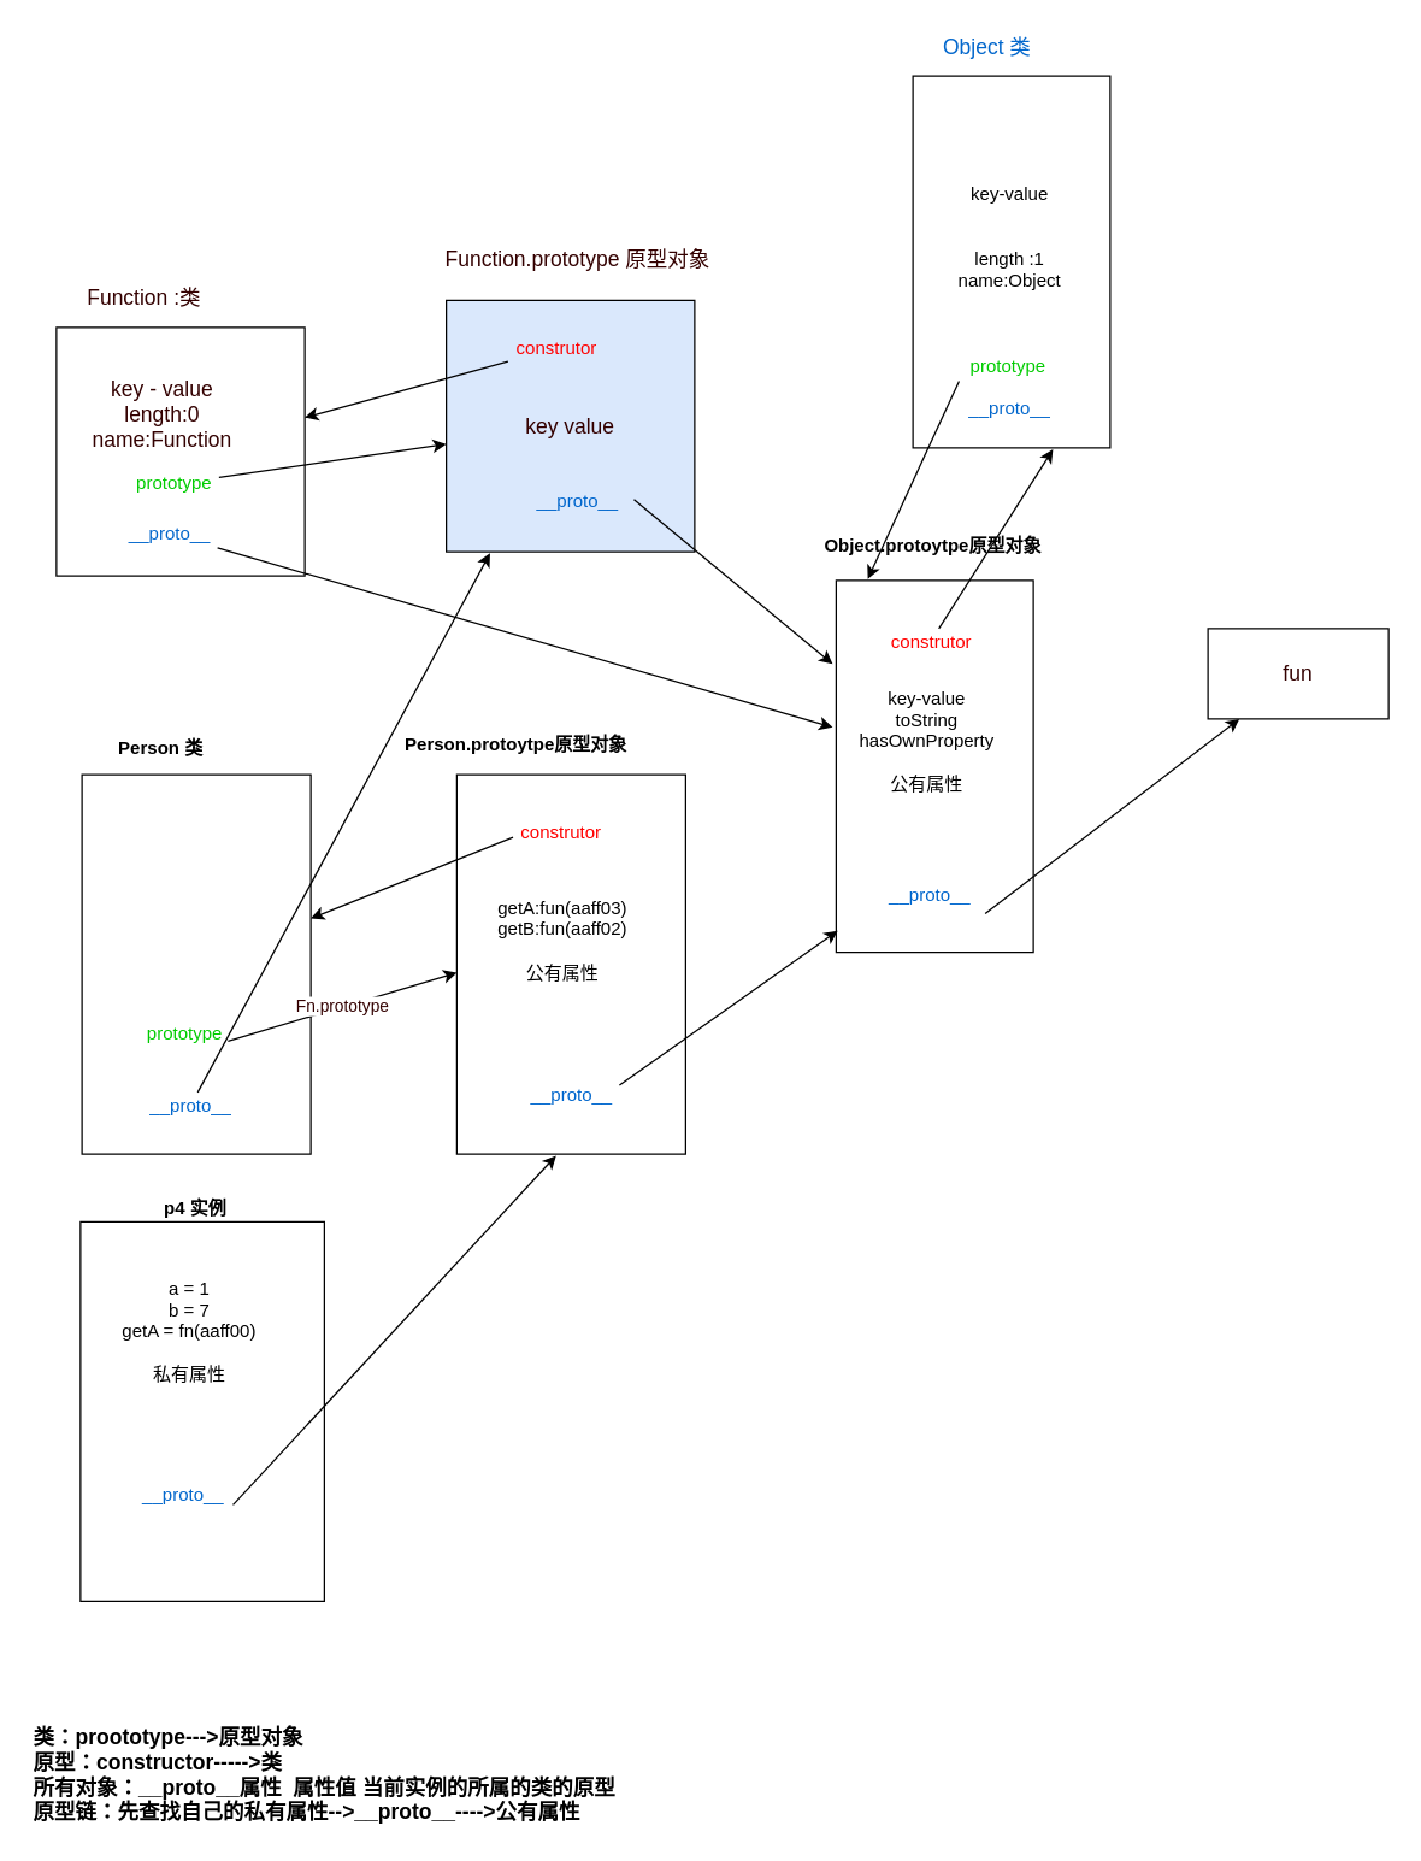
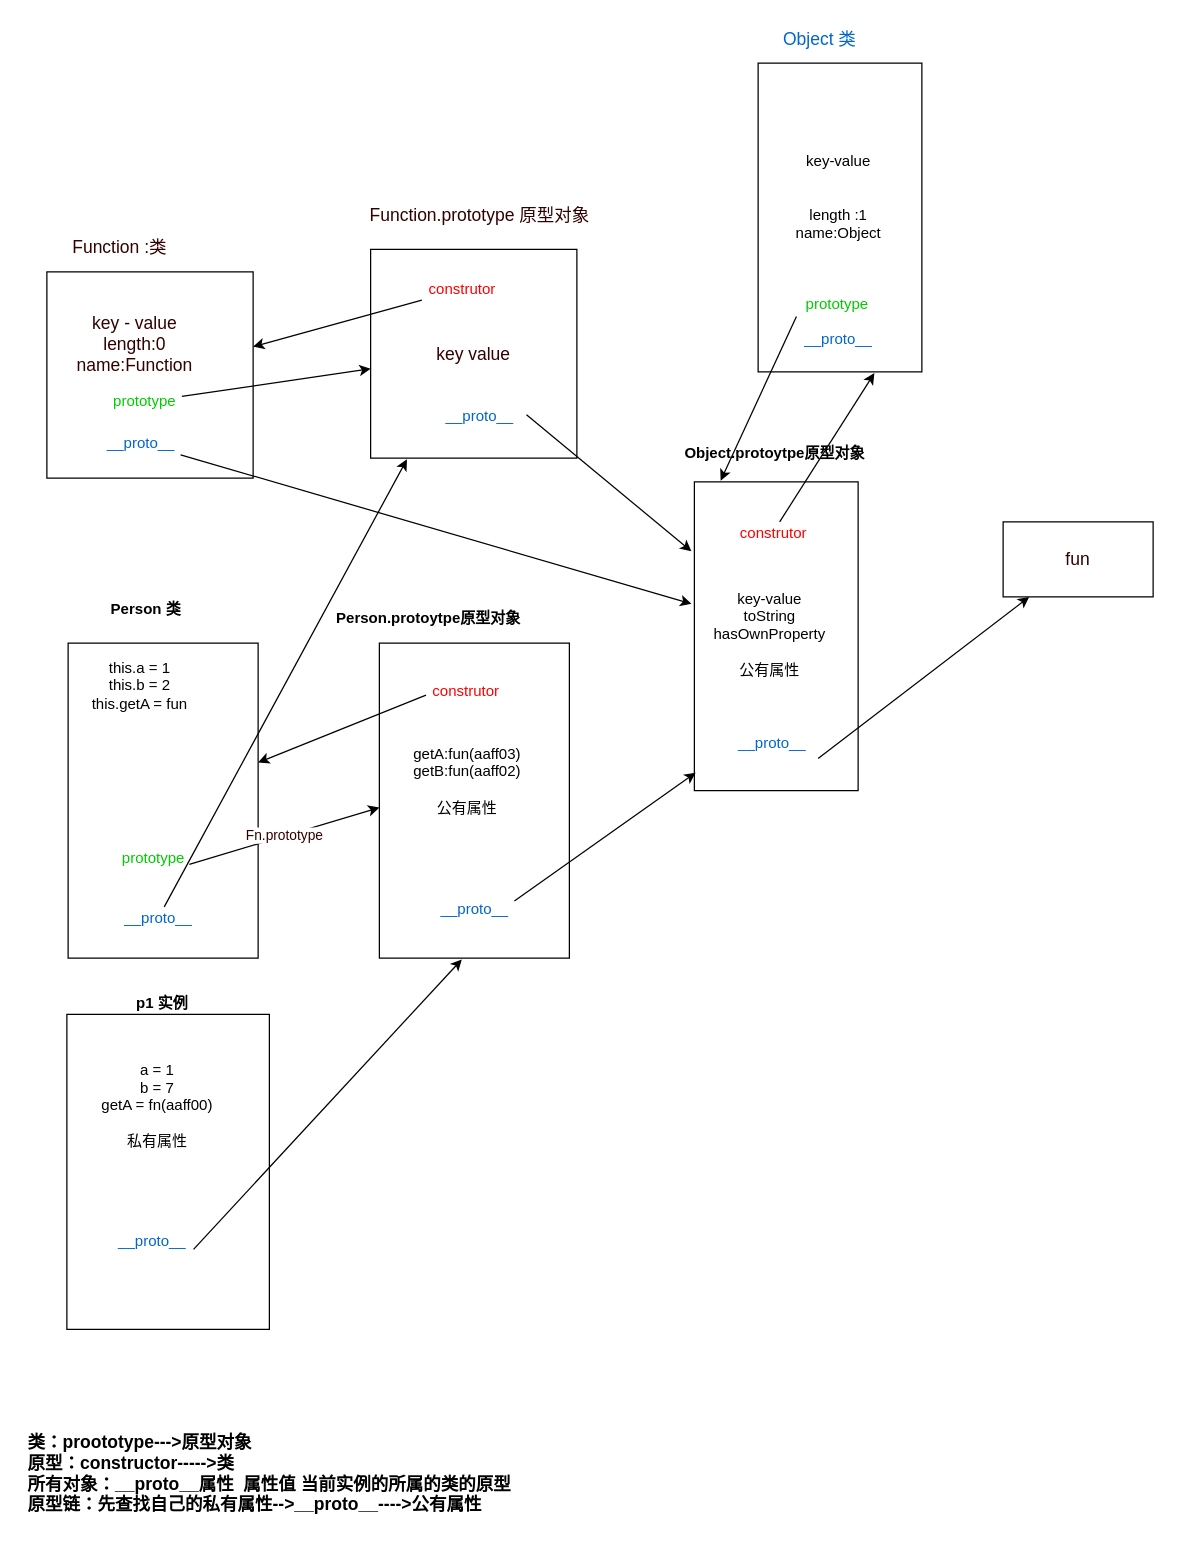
  <mxCell id="0" />
  <mxCell id="1" parent="0" />
  <mxCell id="2" value="" style="rounded=0;whiteSpace=wrap;html=1;" vertex="1" parent="1"><mxGeometry x="54" y="514" width="152" height="252" as="geometry" /></mxCell>
- <mxCell id="3" value="Person 类" style="text;html=1;align=center;verticalAlign=middle;resizable=0;points=[];autosize=1;strokeColor=none;fillColor=none;fontStyle=1" vertex="1" parent="1"><mxGeometry x="73" y="488" width="66" height="18" as="geometry" /></mxCell>
+ <mxCell id="3" value="Person 类" style="text;html=1;align=center;verticalAlign=middle;resizable=0;points=[];autosize=1;strokeColor=none;fillColor=none;fontStyle=1" vertex="1" parent="1"><mxGeometry x="83" y="478" width="66" height="18" as="geometry" /></mxCell>
+ <mxCell id="4" value="this.a = 1&lt;br&gt;this.b = 2&lt;br&gt;this.getA = fun" style="text;html=1;resizable=0;autosize=1;align=center;verticalAlign=middle;points=[];fillColor=none;strokeColor=none;rounded=0;" vertex="1" parent="1"><mxGeometry x="67" y="525" width="87" height="46" as="geometry" /></mxCell>
  <mxCell id="5" value="" style="rounded=0;whiteSpace=wrap;html=1;" vertex="1" parent="1"><mxGeometry x="53" y="811" width="162" height="252" as="geometry" /></mxCell>
- <mxCell id="6" value="p4 实例" style="text;html=1;resizable=0;autosize=1;align=center;verticalAlign=middle;points=[];fillColor=none;strokeColor=none;rounded=0;fontStyle=1" vertex="1" parent="1"><mxGeometry x="103" y="793" width="51" height="18" as="geometry" /></mxCell>
+ <mxCell id="6" value="p1 实例" style="text;html=1;resizable=0;autosize=1;align=center;verticalAlign=middle;points=[];fillColor=none;strokeColor=none;rounded=0;fontStyle=1" vertex="1" parent="1"><mxGeometry x="103" y="793" width="51" height="18" as="geometry" /></mxCell>
  <mxCell id="7" value="a = 1&lt;br&gt;b = 7&lt;br&gt;getA = fn(aaff00)&lt;br&gt;&lt;br&gt;私有属性" style="text;html=1;resizable=0;autosize=1;align=center;verticalAlign=middle;points=[];fillColor=none;strokeColor=none;rounded=0;" vertex="1" parent="1"><mxGeometry x="75" y="847" width="99" height="74" as="geometry" /></mxCell>
  <mxCell id="8" value="" style="rounded=0;whiteSpace=wrap;html=1;" vertex="1" parent="1"><mxGeometry x="303" y="514" width="152" height="252" as="geometry" /></mxCell>
  <mxCell id="9" value="Person.protoytpe原型对象" style="text;html=1;align=center;verticalAlign=middle;resizable=0;points=[];autosize=1;strokeColor=none;fillColor=none;fontStyle=1" vertex="1" parent="1"><mxGeometry x="263" y="485" width="157" height="18" as="geometry" /></mxCell>
  <mxCell id="10" value="construtor" style="text;html=1;resizable=0;autosize=1;align=center;verticalAlign=middle;points=[];fillColor=none;strokeColor=none;rounded=0;fontColor=#FF0000;" vertex="1" parent="1"><mxGeometry x="340" y="544" width="63" height="18" as="geometry" /></mxCell>
  <mxCell id="11" value="getA:fun(aaff03)&lt;br&gt;getB:fun(aaff02)&lt;br&gt;&lt;br&gt;公有属性" style="text;html=1;resizable=0;autosize=1;align=center;verticalAlign=middle;points=[];fillColor=none;strokeColor=none;rounded=0;" vertex="1" parent="1"><mxGeometry x="325" y="594" width="96" height="60" as="geometry" /></mxCell>
  <mxCell id="12" value="类：proototype---&amp;gt;原型对象&lt;br style=&quot;font-size: 14px&quot;&gt;原型：constructor-----&amp;gt;类&lt;br style=&quot;font-size: 14px&quot;&gt;所有对象：__proto__属性&amp;nbsp; 属性值 当前实例的所属的类的原型&lt;br&gt;原型链：先查找自己的私有属性--&amp;gt;__proto__----&amp;gt;公有属性" style="text;html=1;resizable=0;autosize=1;align=left;verticalAlign=middle;points=[];fillColor=none;strokeColor=none;rounded=0;fontStyle=1;fontSize=14;" vertex="1" parent="1"><mxGeometry x="20" y="1142" width="397" height="72" as="geometry" /></mxCell>
  <mxCell id="13" value="prototype" style="text;html=1;resizable=0;autosize=1;align=center;verticalAlign=middle;points=[];fillColor=none;strokeColor=none;rounded=0;fontColor=#00CC00;" vertex="1" parent="1"><mxGeometry x="92" y="677" width="60" height="18" as="geometry" /></mxCell>
  <mxCell id="14" value="&lt;font color=&quot;#330000&quot;&gt;Fn.prototype&lt;/font&gt;" style="endArrow=classic;html=1;rounded=0;fontColor=#00CC00;exitX=0.983;exitY=0.778;exitDx=0;exitDy=0;exitPerimeter=0;entryX=0;entryY=0.522;entryDx=0;entryDy=0;entryPerimeter=0;" edge="1" parent="1" source="13" target="8"><mxGeometry width="50" height="50" relative="1" as="geometry"><mxPoint x="236" y="770" as="sourcePoint" /><mxPoint x="286" y="720" as="targetPoint" /></mxGeometry></mxCell>
  <mxCell id="15" value="" style="endArrow=classic;html=1;rounded=0;fontColor=#FF0000;exitX=0.005;exitY=0.648;exitDx=0;exitDy=0;exitPerimeter=0;" edge="1" parent="1" source="10" target="2"><mxGeometry width="50" height="50" relative="1" as="geometry"><mxPoint x="327" y="571" as="sourcePoint" /><mxPoint x="377" y="521" as="targetPoint" /></mxGeometry></mxCell>
  <mxCell id="16" value="&lt;font color=&quot;#0066cc&quot;&gt;__proto__&lt;/font&gt;" style="text;html=1;resizable=0;autosize=1;align=center;verticalAlign=middle;points=[];fillColor=none;strokeColor=none;rounded=0;fontColor=#FF0000;" vertex="1" parent="1"><mxGeometry x="89" y="984" width="64" height="18" as="geometry" /></mxCell>
  <mxCell id="17" value="" style="endArrow=classic;html=1;rounded=0;fontColor=#0066CC;exitX=1.021;exitY=0.833;exitDx=0;exitDy=0;exitPerimeter=0;entryX=0.434;entryY=1.004;entryDx=0;entryDy=0;entryPerimeter=0;" edge="1" parent="1" source="16" target="8"><mxGeometry width="50" height="50" relative="1" as="geometry"><mxPoint x="168" y="1024" as="sourcePoint" /><mxPoint x="218" y="974" as="targetPoint" /></mxGeometry></mxCell>
  <mxCell id="18" value="&lt;font color=&quot;#0066cc&quot;&gt;__proto__&lt;/font&gt;" style="text;html=1;resizable=0;autosize=1;align=center;verticalAlign=middle;points=[];fillColor=none;strokeColor=none;rounded=0;fontColor=#FF0000;" vertex="1" parent="1"><mxGeometry x="94" y="725" width="64" height="18" as="geometry" /></mxCell>
  <mxCell id="19" value="&lt;font color=&quot;#0066cc&quot;&gt;__proto__&lt;/font&gt;" style="text;html=1;resizable=0;autosize=1;align=center;verticalAlign=middle;points=[];fillColor=none;strokeColor=none;rounded=0;fontColor=#FF0000;" vertex="1" parent="1"><mxGeometry x="347" y="718" width="64" height="18" as="geometry" /></mxCell>
  <mxCell id="20" value="" style="rounded=0;whiteSpace=wrap;html=1;fontSize=14;fontColor=#0066CC;" vertex="1" parent="1"><mxGeometry x="555" y="385" width="131" height="247" as="geometry" /></mxCell>
  <mxCell id="21" value="" style="rounded=0;whiteSpace=wrap;html=1;fontSize=14;fontColor=#0066CC;" vertex="1" parent="1"><mxGeometry x="606" y="50" width="131" height="247" as="geometry" /></mxCell>
  <mxCell id="22" value="Object 类" style="text;html=1;resizable=0;autosize=1;align=center;verticalAlign=middle;points=[];fillColor=none;strokeColor=none;rounded=0;fontSize=14;fontColor=#0066CC;" vertex="1" parent="1"><mxGeometry x="620" y="20" width="69" height="21" as="geometry" /></mxCell>
  <mxCell id="23" value="Object.protoytpe原型对象" style="text;html=1;align=center;verticalAlign=middle;resizable=0;points=[];autosize=1;strokeColor=none;fillColor=none;fontStyle=1" vertex="1" parent="1"><mxGeometry x="542" y="353" width="154" height="18" as="geometry" /></mxCell>
  <mxCell id="24" value="construtor" style="text;html=1;resizable=0;autosize=1;align=center;verticalAlign=middle;points=[];fillColor=none;strokeColor=none;rounded=0;fontColor=#FF0000;" vertex="1" parent="1"><mxGeometry x="586" y="417" width="63" height="18" as="geometry" /></mxCell>
- <mxCell id="25" value="key-value&lt;br&gt;toString&lt;br&gt;hasOwnProperty&lt;br&gt;&lt;br&gt;公有属性" style="text;html=1;resizable=0;autosize=1;align=center;verticalAlign=middle;points=[];fillColor=none;strokeColor=none;rounded=0;" vertex="1" parent="1"><mxGeometry x="565" y="455" width="99" height="74" as="geometry" /></mxCell>
+ <mxCell id="25" value="key-value&lt;br&gt;toString&lt;br&gt;hasOwnProperty&lt;br&gt;&lt;br&gt;公有属性" style="text;html=1;resizable=0;autosize=1;align=center;verticalAlign=middle;points=[];fillColor=none;strokeColor=none;rounded=0;" vertex="1" parent="1"><mxGeometry x="565" y="470" width="99" height="74" as="geometry" /></mxCell>
  <mxCell id="26" value="" style="endArrow=classic;html=1;rounded=0;fontSize=14;fontColor=#0066CC;exitX=1;exitY=0.13;exitDx=0;exitDy=0;exitPerimeter=0;entryX=0.008;entryY=0.942;entryDx=0;entryDy=0;entryPerimeter=0;" edge="1" parent="1" source="19" target="20"><mxGeometry width="50" height="50" relative="1" as="geometry"><mxPoint x="417" y="743" as="sourcePoint" /><mxPoint x="553" y="552" as="targetPoint" /></mxGeometry></mxCell>
  <mxCell id="27" value="key-value&lt;br&gt;&lt;br&gt;&lt;br&gt;length :1&lt;br&gt;name:Object" style="text;html=1;resizable=0;autosize=1;align=center;verticalAlign=middle;points=[];fillColor=none;strokeColor=none;rounded=0;" vertex="1" parent="1"><mxGeometry x="631" y="120" width="78" height="74" as="geometry" /></mxCell>
  <mxCell id="28" value="prototype" style="text;html=1;resizable=0;autosize=1;align=center;verticalAlign=middle;points=[];fillColor=none;strokeColor=none;rounded=0;fontColor=#00CC00;" vertex="1" parent="1"><mxGeometry x="639" y="234" width="60" height="18" as="geometry" /></mxCell>
  <mxCell id="29" value="" style="endArrow=classic;html=1;rounded=0;fontSize=14;fontColor=#0066CC;exitX=-0.039;exitY=1.037;exitDx=0;exitDy=0;exitPerimeter=0;" edge="1" parent="1" source="28"><mxGeometry width="50" height="50" relative="1" as="geometry"><mxPoint x="780" y="599" as="sourcePoint" /><mxPoint x="576" y="384" as="targetPoint" /></mxGeometry></mxCell>
  <mxCell id="30" value="" style="endArrow=classic;html=1;rounded=0;fontSize=14;fontColor=#0066CC;entryX=0.71;entryY=1.004;entryDx=0;entryDy=0;entryPerimeter=0;" edge="1" parent="1" source="24" target="21"><mxGeometry width="50" height="50" relative="1" as="geometry"><mxPoint x="656" y="455" as="sourcePoint" /><mxPoint x="706" y="405" as="targetPoint" /></mxGeometry></mxCell>
  <mxCell id="31" value="&lt;font color=&quot;#0066cc&quot;&gt;__proto__&lt;/font&gt;" style="text;html=1;resizable=0;autosize=1;align=center;verticalAlign=middle;points=[];fillColor=none;strokeColor=none;rounded=0;fontColor=#FF0000;" vertex="1" parent="1"><mxGeometry x="585" y="585" width="64" height="18" as="geometry" /></mxCell>
  <mxCell id="32" value="&lt;font color=&quot;#0066cc&quot;&gt;__proto__&lt;/font&gt;" style="text;html=1;resizable=0;autosize=1;align=center;verticalAlign=middle;points=[];fillColor=none;strokeColor=none;rounded=0;fontColor=#FF0000;" vertex="1" parent="1"><mxGeometry x="638" y="262" width="64" height="18" as="geometry" /></mxCell>
  <mxCell id="33" value="fun" style="rounded=0;whiteSpace=wrap;html=1;fontSize=14;fontColor=#330000;" vertex="1" parent="1"><mxGeometry x="802" y="417" width="120" height="60" as="geometry" /></mxCell>
  <mxCell id="34" value="" style="endArrow=classic;html=1;rounded=0;fontSize=14;fontColor=#330000;exitX=1.078;exitY=1.185;exitDx=0;exitDy=0;exitPerimeter=0;" edge="1" parent="1" source="31" target="33"><mxGeometry width="50" height="50" relative="1" as="geometry"><mxPoint x="736" y="591" as="sourcePoint" /><mxPoint x="786" y="541" as="targetPoint" /></mxGeometry></mxCell>
  <mxCell id="35" value="" style="whiteSpace=wrap;html=1;aspect=fixed;fontSize=14;fontColor=#330000;" vertex="1" parent="1"><mxGeometry x="37" y="217" width="165" height="165" as="geometry" /></mxCell>
  <mxCell id="36" value="Function :类" style="text;html=1;resizable=0;autosize=1;align=center;verticalAlign=middle;points=[];fillColor=none;strokeColor=none;rounded=0;fontSize=14;fontColor=#330000;" vertex="1" parent="1"><mxGeometry x="52" y="186" width="85" height="21" as="geometry" /></mxCell>
  <mxCell id="37" value="&lt;font color=&quot;#0066cc&quot;&gt;__proto__&lt;/font&gt;" style="text;html=1;resizable=0;autosize=1;align=center;verticalAlign=middle;points=[];fillColor=none;strokeColor=none;rounded=0;fontColor=#FF0000;" vertex="1" parent="1"><mxGeometry x="80" y="345" width="64" height="18" as="geometry" /></mxCell>
  <mxCell id="38" value="&lt;span&gt;key - value&lt;/span&gt;&lt;br&gt;&lt;span&gt;length:0&lt;/span&gt;&lt;br&gt;&lt;span&gt;name:Function&lt;/span&gt;" style="text;html=1;resizable=0;autosize=1;align=center;verticalAlign=middle;points=[];fillColor=none;strokeColor=none;rounded=0;fontSize=14;fontColor=#330000;" vertex="1" parent="1"><mxGeometry x="55" y="247" width="103" height="55" as="geometry" /></mxCell>
  <mxCell id="39" value="prototype" style="text;html=1;resizable=0;autosize=1;align=center;verticalAlign=middle;points=[];fillColor=none;strokeColor=none;rounded=0;fontColor=#00CC00;" vertex="1" parent="1"><mxGeometry x="85" y="312" width="60" height="18" as="geometry" /></mxCell>
- <mxCell id="40" value="key value" style="rounded=0;whiteSpace=wrap;html=1;fontSize=14;fontColor=#330000;fillColor=#dae8fc;" vertex="1" parent="1"><mxGeometry x="296" y="199" width="165" height="167" as="geometry" /></mxCell>
+ <mxCell id="40" value="key value" style="rounded=0;whiteSpace=wrap;html=1;fontSize=14;fontColor=#330000;" vertex="1" parent="1"><mxGeometry x="296" y="199" width="165" height="167" as="geometry" /></mxCell>
  <mxCell id="41" value="Function.prototype 原型对象" style="text;html=1;resizable=0;autosize=1;align=center;verticalAlign=middle;points=[];fillColor=none;strokeColor=none;rounded=0;fontSize=14;fontColor=#330000;" vertex="1" parent="1"><mxGeometry x="290" y="161" width="186" height="21" as="geometry" /></mxCell>
  <mxCell id="42" value="construtor" style="text;html=1;resizable=0;autosize=1;align=center;verticalAlign=middle;points=[];fillColor=none;strokeColor=none;rounded=0;fontColor=#FF0000;" vertex="1" parent="1"><mxGeometry x="337" y="222" width="63" height="18" as="geometry" /></mxCell>
  <mxCell id="43" value="" style="endArrow=classic;html=1;rounded=0;fontSize=14;fontColor=#330000;" edge="1" parent="1" source="42" target="35"><mxGeometry width="50" height="50" relative="1" as="geometry"><mxPoint x="338" y="248" as="sourcePoint" /><mxPoint x="388" y="198" as="targetPoint" /></mxGeometry></mxCell>
  <mxCell id="44" value="" style="endArrow=classic;html=1;rounded=0;fontSize=14;fontColor=#330000;" edge="1" parent="1" source="39" target="40"><mxGeometry width="50" height="50" relative="1" as="geometry"><mxPoint x="214" y="342" as="sourcePoint" /><mxPoint x="264" y="292" as="targetPoint" /></mxGeometry></mxCell>
  <mxCell id="45" value="" style="endArrow=classic;html=1;rounded=0;fontSize=14;fontColor=#330000;entryX=0.176;entryY=1.006;entryDx=0;entryDy=0;entryPerimeter=0;" edge="1" parent="1" source="18" target="40"><mxGeometry width="50" height="50" relative="1" as="geometry"><mxPoint x="232" y="747" as="sourcePoint" /><mxPoint x="282" y="697" as="targetPoint" /></mxGeometry></mxCell>
  <mxCell id="46" value="" style="endArrow=classic;html=1;rounded=0;fontSize=14;fontColor=#330000;exitX=1;exitY=1.019;exitDx=0;exitDy=0;exitPerimeter=0;entryX=-0.018;entryY=0.395;entryDx=0;entryDy=0;entryPerimeter=0;" edge="1" parent="1" source="37" target="20"><mxGeometry width="50" height="50" relative="1" as="geometry"><mxPoint x="211" y="400" as="sourcePoint" /><mxPoint x="261" y="350" as="targetPoint" /></mxGeometry></mxCell>
  <mxCell id="47" value="&lt;font color=&quot;#0066cc&quot;&gt;__proto__&lt;/font&gt;" style="text;html=1;resizable=0;autosize=1;align=center;verticalAlign=middle;points=[];fillColor=none;strokeColor=none;rounded=0;fontColor=#FF0000;" vertex="1" parent="1"><mxGeometry x="351" y="324" width="64" height="18" as="geometry" /></mxCell>
  <mxCell id="48" value="" style="endArrow=classic;html=1;rounded=0;fontSize=14;fontColor=#330000;entryX=-0.018;entryY=0.225;entryDx=0;entryDy=0;entryPerimeter=0;exitX=1.089;exitY=0.407;exitDx=0;exitDy=0;exitPerimeter=0;" edge="1" parent="1" source="47" target="20"><mxGeometry width="50" height="50" relative="1" as="geometry"><mxPoint x="518" y="250" as="sourcePoint" /><mxPoint x="568" y="200" as="targetPoint" /></mxGeometry></mxCell>
